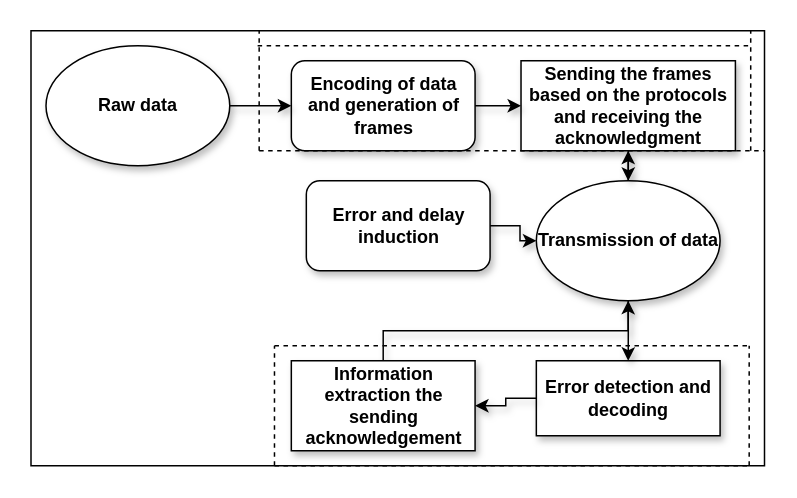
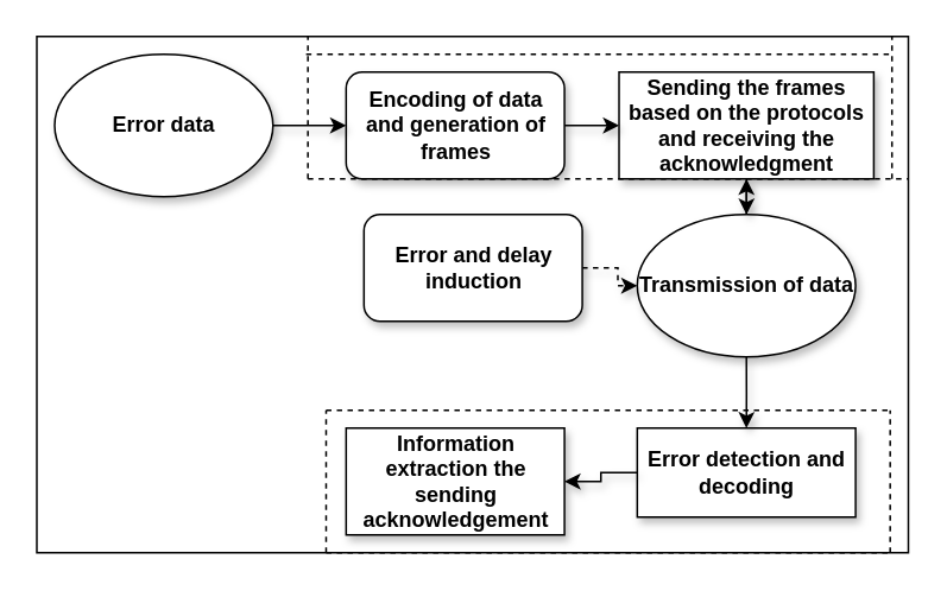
  <mxCell id="0" />
  <mxCell id="1" parent="0" />
  <mxCell id="2" value="" style="group;fillColor=#ffffff;gradientColor=#ffffff;gradientDirection=south;strokeColor=#000000;" vertex="1" connectable="0" parent="1"><mxGeometry x="20" y="20" width="489.0" height="290" as="geometry" /></mxCell>
  <mxCell id="3" value="" style="group" vertex="1" connectable="0" parent="2"><mxGeometry width="489.0" height="290" as="geometry" /></mxCell>
  <mxCell id="4" value="" style="group" vertex="1" connectable="0" parent="3"><mxGeometry width="489.0" height="290" as="geometry" /></mxCell>
- <mxCell id="5" value="&lt;b&gt;Raw data&lt;/b&gt;" style="ellipse;whiteSpace=wrap;html=1;shadow=1;" vertex="1" parent="4"><mxGeometry x="10" y="10" width="122.505" height="80" as="geometry" /></mxCell>
+ <mxCell id="5" value="&lt;b&gt;Error data&lt;/b&gt;" style="ellipse;whiteSpace=wrap;html=1;shadow=1;" vertex="1" parent="4"><mxGeometry x="10" y="10" width="122.505" height="80" as="geometry" /></mxCell>
  <mxCell id="6" value="" style="group" vertex="1" connectable="0" parent="4"><mxGeometry x="152.111" width="327.701" height="80" as="geometry" /></mxCell>
  <mxCell id="7" value="" style="endArrow=none;dashed=1;html=1;shadow=0;" edge="1" parent="6"><mxGeometry width="50" height="50" relative="1" as="geometry"><mxPoint y="80" as="sourcePoint" /><mxPoint as="targetPoint" /></mxGeometry></mxCell>
  <mxCell id="8" value="" style="endArrow=none;dashed=1;html=1;shadow=0;" edge="1" parent="6"><mxGeometry width="50" height="50" relative="1" as="geometry"><mxPoint x="327.701" y="80" as="sourcePoint" /><mxPoint x="327.701" as="targetPoint" /></mxGeometry></mxCell>
  <mxCell id="9" value="" style="group" vertex="1" connectable="0" parent="4"><mxGeometry x="162.319" y="210.0" width="316.472" height="80" as="geometry" /></mxCell>
  <mxCell id="10" value="" style="endArrow=none;dashed=1;html=1;shadow=0;" edge="1" parent="9"><mxGeometry width="50" height="50" relative="1" as="geometry"><mxPoint y="80" as="sourcePoint" /><mxPoint as="targetPoint" /><Array as="points"><mxPoint y="50" /></Array></mxGeometry></mxCell>
  <mxCell id="11" value="" style="endArrow=none;dashed=1;html=1;shadow=0;" edge="1" parent="9"><mxGeometry width="50" height="50" relative="1" as="geometry"><mxPoint as="sourcePoint" /><mxPoint x="316.472" as="targetPoint" /><Array as="points"><mxPoint x="157.277" /></Array></mxGeometry></mxCell>
  <mxCell id="12" value="" style="endArrow=none;dashed=1;html=1;shadow=0;" edge="1" parent="9"><mxGeometry width="50" height="50" relative="1" as="geometry"><mxPoint x="316.472" y="80" as="sourcePoint" /><mxPoint x="316.472" as="targetPoint" /></mxGeometry></mxCell>
  <mxCell id="13" value="" style="endArrow=none;dashed=1;html=1;shadow=0;" edge="1" parent="9"><mxGeometry width="50" height="50" relative="1" as="geometry"><mxPoint y="80" as="sourcePoint" /><mxPoint x="316.472" y="80" as="targetPoint" /></mxGeometry></mxCell>
  <mxCell id="14" value="" style="group" vertex="1" connectable="0" parent="4"><mxGeometry x="152.111" y="10" width="336.889" height="270.0" as="geometry" /></mxCell>
  <mxCell id="15" value="&lt;b&gt;Encoding of data and generation of frames&lt;/b&gt;" style="whiteSpace=wrap;html=1;shadow=1;rounded=1;" vertex="1" parent="14"><mxGeometry x="21.438" y="10" width="122.505" height="60.0" as="geometry" /></mxCell>
  <mxCell id="16" value="&lt;b&gt;Sending the frames based on the protocols and receiving the acknowledgment&lt;/b&gt;" style="rounded=0;whiteSpace=wrap;html=1;shadow=1;" vertex="1" parent="14"><mxGeometry x="174.57" y="10" width="142.923" height="60.0" as="geometry" /></mxCell>
  <mxCell id="17" value="" style="edgeStyle=orthogonalEdgeStyle;rounded=0;orthogonalLoop=1;jettySize=auto;html=1;shadow=1;" edge="1" parent="14" source="15" target="16"><mxGeometry relative="1" as="geometry" /></mxCell>
  <mxCell id="18" value="" style="edgeStyle=orthogonalEdgeStyle;rounded=0;orthogonalLoop=1;jettySize=auto;html=1;shadow=1;" edge="1" parent="14" source="19" target="16"><mxGeometry relative="1" as="geometry"><Array as="points"><mxPoint x="246.031" y="130.0" /><mxPoint x="246.031" y="130.0" /></Array></mxGeometry></mxCell>
  <mxCell id="19" value="&lt;b&gt;Transmission of data&lt;/b&gt;" style="ellipse;whiteSpace=wrap;html=1;shadow=1;" vertex="1" parent="14"><mxGeometry x="184.779" y="90" width="122.505" height="80" as="geometry" /></mxCell>
  <mxCell id="20" value="" style="edgeStyle=orthogonalEdgeStyle;rounded=0;orthogonalLoop=1;jettySize=auto;html=1;entryX=0.5;entryY=0;entryDx=0;entryDy=0;shadow=1;" edge="1" parent="14" source="16" target="19"><mxGeometry relative="1" as="geometry"><mxPoint x="246.031" y="140.0" as="targetPoint" /></mxGeometry></mxCell>
- <mxCell id="21" value="" style="edgeStyle=orthogonalEdgeStyle;rounded=0;orthogonalLoop=1;jettySize=auto;html=1;shadow=1;" edge="1" parent="14" source="22" target="19"><mxGeometry relative="1" as="geometry" /></mxCell>
+ <mxCell id="21" value="" style="edgeStyle=orthogonalEdgeStyle;rounded=0;orthogonalLoop=1;jettySize=auto;html=1;shadow=1;dashed=1;" edge="1" parent="14" source="22" target="19"><mxGeometry relative="1" as="geometry" /></mxCell>
  <mxCell id="22" value="&lt;b&gt;Error and delay induction&lt;/b&gt;" style="rounded=1;whiteSpace=wrap;html=1;shadow=1;" vertex="1" parent="14"><mxGeometry x="31.438" y="90" width="122.505" height="60.0" as="geometry" /></mxCell>
  <mxCell id="23" value="&lt;b&gt;Error detection and decoding&lt;/b&gt;" style="rounded=0;whiteSpace=wrap;html=1;shadow=1;" vertex="1" parent="14"><mxGeometry x="184.779" y="210.0" width="122.505" height="50" as="geometry" /></mxCell>
  <mxCell id="24" value="" style="edgeStyle=orthogonalEdgeStyle;rounded=0;orthogonalLoop=1;jettySize=auto;html=1;entryX=0.5;entryY=0;entryDx=0;entryDy=0;shadow=1;" edge="1" parent="14" source="19" target="23"><mxGeometry relative="1" as="geometry"><mxPoint x="235.823" y="300.0" as="targetPoint" /></mxGeometry></mxCell>
- <mxCell id="25" style="edgeStyle=orthogonalEdgeStyle;rounded=0;orthogonalLoop=1;jettySize=auto;html=1;exitX=0.5;exitY=0;exitDx=0;exitDy=0;shadow=1;" edge="1" parent="14" source="26" target="19"><mxGeometry relative="1" as="geometry"><Array as="points"><mxPoint x="82.691" y="190" /><mxPoint x="246.031" y="190" /></Array></mxGeometry></mxCell>
  <mxCell id="26" value="&lt;b&gt;Information extraction the sending acknowledgement&lt;/b&gt;" style="rounded=0;whiteSpace=wrap;html=1;shadow=1;" vertex="1" parent="14"><mxGeometry x="21.438" y="210.0" width="122.505" height="60.0" as="geometry" /></mxCell>
  <mxCell id="27" value="" style="edgeStyle=orthogonalEdgeStyle;rounded=0;orthogonalLoop=1;jettySize=auto;html=1;shadow=1;" edge="1" parent="14" source="23" target="26"><mxGeometry relative="1" as="geometry" /></mxCell>
  <mxCell id="28" value="" style="endArrow=none;dashed=1;html=1;shadow=0;" edge="1" parent="14"><mxGeometry width="50" height="50" relative="1" as="geometry"><mxPoint y="70" as="sourcePoint" /><mxPoint x="336.889" y="70" as="targetPoint" /></mxGeometry></mxCell>
  <mxCell id="29" value="" style="edgeStyle=orthogonalEdgeStyle;rounded=0;orthogonalLoop=1;jettySize=auto;html=1;entryX=0;entryY=0.5;entryDx=0;entryDy=0;shadow=1;" edge="1" parent="4" source="5" target="15"><mxGeometry relative="1" as="geometry"><mxPoint x="122.505" y="40" as="targetPoint" /></mxGeometry></mxCell>
  <mxCell id="30" value="" style="endArrow=none;dashed=1;html=1;shadow=0;" edge="1" parent="2"><mxGeometry width="50" height="50" relative="1" as="geometry"><mxPoint x="151.091" y="10" as="sourcePoint" /><mxPoint x="478.792" y="10" as="targetPoint" /><Array as="points"><mxPoint x="313.948" y="10" /></Array></mxGeometry></mxCell>
